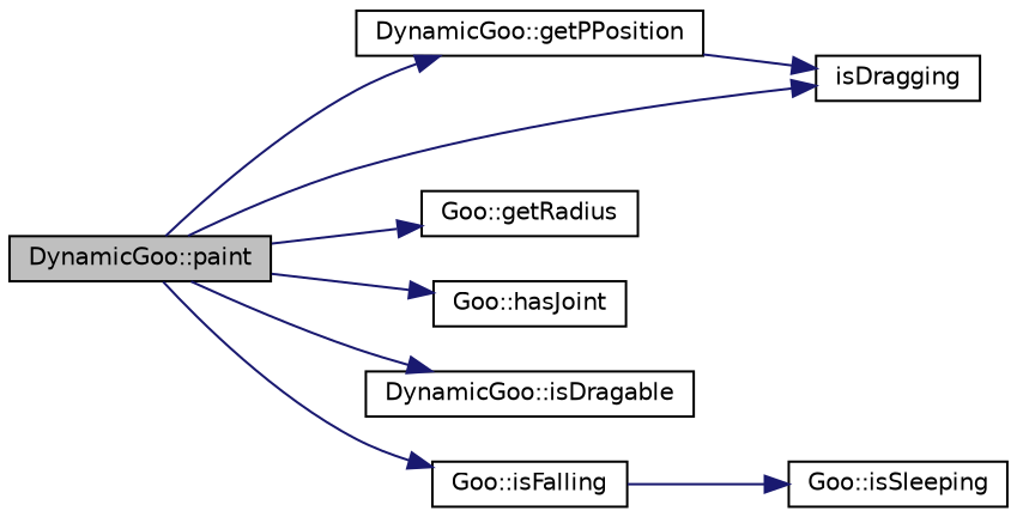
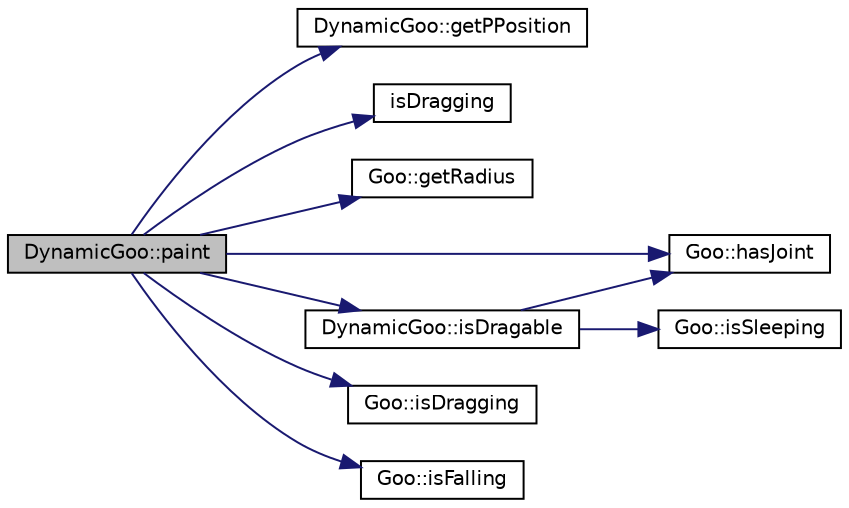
  digraph {
    rankdir=LR
    node [color=black fillcolor=white fontname=Helvetica fontsize=10 shape=record style=filled]
    edge [color=midnightblue fontname=Helvetica fontsize=10 labelfontname=Helvetica labelfontsize=10 style=solid]
    n1 [fillcolor=grey75 fontcolor=black height=0.2 label="DynamicGoo::paint" width=0.4]
    n2 [height=0.2 label="DynamicGoo::getPPosition" width=0.4]
    n3 [height=0.2 label=isDragging width=0.4]
    n4 [height=0.2 label="Goo::getRadius" width=0.4]
    n5 [height=0.2 label="Goo::hasJoint" width=0.4]
    n6 [height=0.2 label="DynamicGoo::isDragable" width=0.4]
+   n7 [height=0.2 label="Goo::isDragging" width=0.4]
    n8 [height=0.2 label="Goo::isFalling" width=0.4]
    n9 [height=0.2 label="Goo::isSleeping" width=0.4]
    n1 -> n2
    n1 -> n3
    n1 -> n4
    n1 -> n5
    n1 -> n6
+   n1 -> n7
    n1 -> n8
-   n2 -> n3
-   n8 -> n9
+   n6 -> n5
+   n6 -> n9
  }
